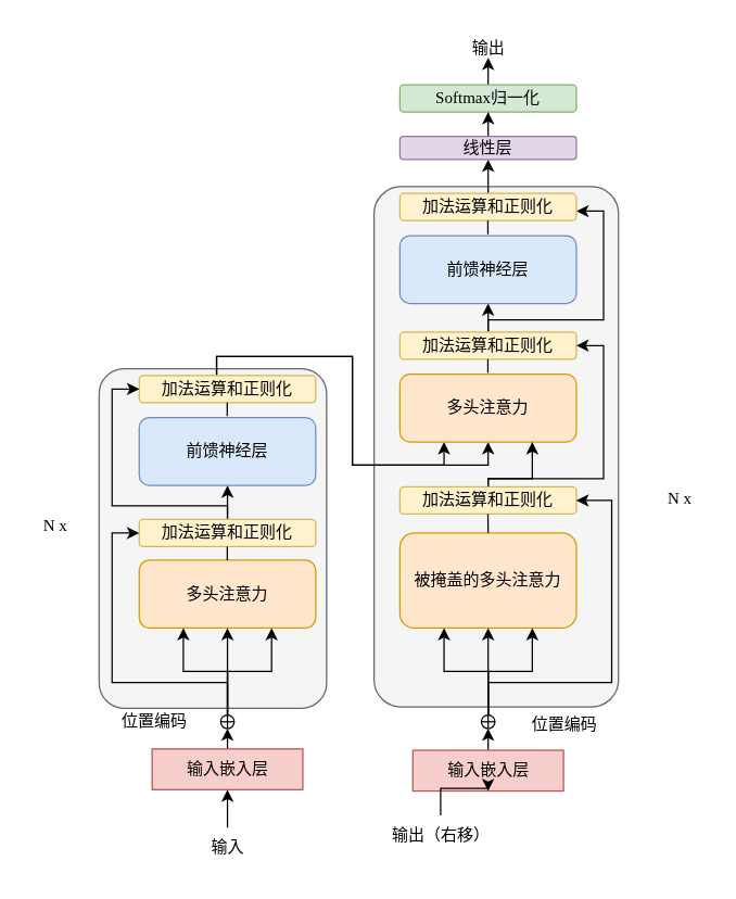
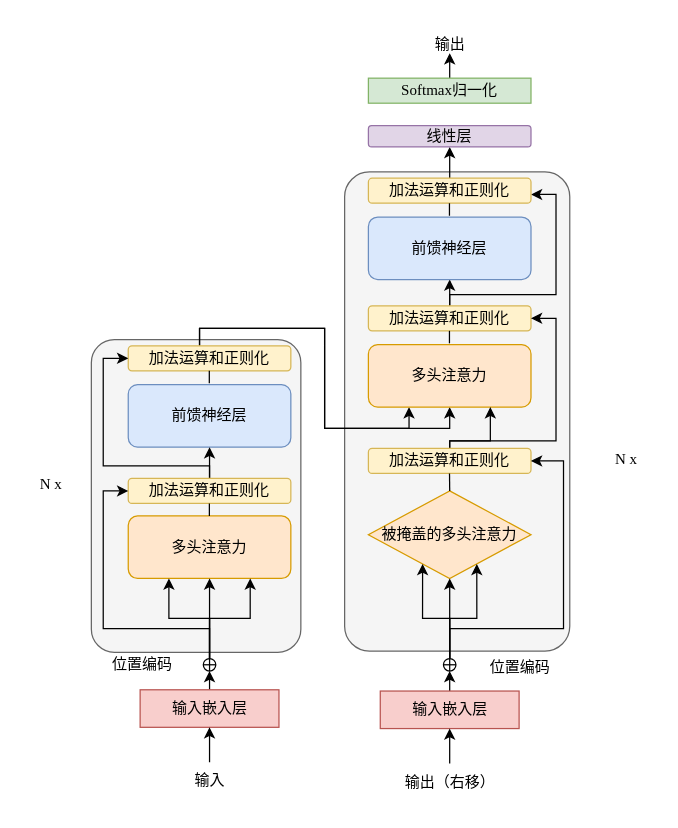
  <mxCell id="0" />
  <mxCell id="1" parent="0" />
  <mxCell id="2" value="" style="rounded=1;whiteSpace=wrap;html=1;arcSize=11;fillColor=#f5f5f5;fontColor=#333333;strokeColor=#666666;" vertex="1" parent="1"><mxGeometry x="275" y="137" width="180" height="383" as="geometry" /></mxCell>
  <mxCell id="3" value="" style="rounded=1;whiteSpace=wrap;html=1;arcSize=11;fillColor=#f5f5f5;fontColor=#333333;strokeColor=#666666;" vertex="1" parent="1"><mxGeometry x="72.5" y="271" width="167.5" height="250" as="geometry" /></mxCell>
  <mxCell id="4" style="edgeStyle=orthogonalEdgeStyle;rounded=0;orthogonalLoop=1;jettySize=auto;html=1;entryX=0.25;entryY=1;entryDx=0;entryDy=0;fontFamily=宋体-简;" edge="1" parent="1" source="6" target="27"><mxGeometry relative="1" as="geometry"><Array as="points"><mxPoint x="159" y="262" /><mxPoint x="259" y="262" /><mxPoint x="259" y="342" /><mxPoint x="327" y="342" /></Array></mxGeometry></mxCell>
  <mxCell id="5" style="edgeStyle=orthogonalEdgeStyle;rounded=0;orthogonalLoop=1;jettySize=auto;html=1;entryX=0.5;entryY=1;entryDx=0;entryDy=0;fontFamily=宋体-简;" edge="1" parent="1" source="6" target="27"><mxGeometry relative="1" as="geometry"><Array as="points"><mxPoint x="159" y="262" /><mxPoint x="259" y="262" /><mxPoint x="259" y="342" /><mxPoint x="359" y="342" /></Array></mxGeometry></mxCell>
  <mxCell id="6" value="加法运算和正则化" style="rounded=1;whiteSpace=wrap;html=1;fillColor=#fff2cc;strokeColor=#d6b656;fontFamily=宋体-简;" vertex="1" parent="1"><mxGeometry x="102" y="276" width="130" height="20" as="geometry" /></mxCell>
  <mxCell id="7" value="前馈神经层" style="rounded=1;whiteSpace=wrap;html=1;fillColor=#dae8fc;strokeColor=#6c8ebf;fontFamily=宋体-简;" vertex="1" parent="1"><mxGeometry x="102" y="307" width="130" height="50" as="geometry" /></mxCell>
  <mxCell id="8" style="edgeStyle=orthogonalEdgeStyle;rounded=0;orthogonalLoop=1;jettySize=auto;html=1;exitX=0.5;exitY=0;exitDx=0;exitDy=0;entryX=0.5;entryY=1;entryDx=0;entryDy=0;fontFamily=宋体-简;" edge="1" parent="1" source="10" target="7"><mxGeometry relative="1" as="geometry" /></mxCell>
  <mxCell id="9" style="edgeStyle=orthogonalEdgeStyle;rounded=0;orthogonalLoop=1;jettySize=auto;html=1;entryX=0;entryY=0.5;entryDx=0;entryDy=0;fontFamily=宋体-简;" edge="1" parent="1" source="10" target="6"><mxGeometry relative="1" as="geometry"><Array as="points"><mxPoint x="167" y="372" /><mxPoint x="82" y="372" /><mxPoint x="82" y="286" /></Array></mxGeometry></mxCell>
  <mxCell id="10" value="加法运算和正则化" style="rounded=1;whiteSpace=wrap;html=1;fillColor=#fff2cc;strokeColor=#d6b656;fontFamily=宋体-简;" vertex="1" parent="1"><mxGeometry x="102" y="382" width="130" height="20" as="geometry" /></mxCell>
  <mxCell id="11" value="多头注意力" style="rounded=1;whiteSpace=wrap;html=1;fillColor=#ffe6cc;strokeColor=#d79b00;fontFamily=宋体-简;" vertex="1" parent="1"><mxGeometry x="102" y="412" width="130" height="50" as="geometry" /></mxCell>
  <mxCell id="12" value="" style="endArrow=none;html=1;rounded=0;fontFamily=宋体-简;" edge="1" parent="1"><mxGeometry width="50" height="50" relative="1" as="geometry"><mxPoint x="166.86" y="412" as="sourcePoint" /><mxPoint x="166.86" y="402" as="targetPoint" /></mxGeometry></mxCell>
  <mxCell id="13" value="" style="endArrow=none;html=1;rounded=0;fontFamily=宋体-简;" edge="1" parent="1"><mxGeometry width="50" height="50" relative="1" as="geometry"><mxPoint x="166.81" y="306" as="sourcePoint" /><mxPoint x="166.81" y="296" as="targetPoint" /></mxGeometry></mxCell>
  <mxCell id="14" style="edgeStyle=orthogonalEdgeStyle;rounded=0;orthogonalLoop=1;jettySize=auto;html=1;exitX=0.5;exitY=0;exitDx=0;exitDy=0;entryX=0.5;entryY=1;entryDx=0;entryDy=0;fontFamily=宋体-简;" edge="1" parent="1" source="15" target="22"><mxGeometry relative="1" as="geometry"><mxPoint x="167" y="541" as="targetPoint" /></mxGeometry></mxCell>
  <mxCell id="15" value="输入嵌入层" style="rounded=0;whiteSpace=wrap;html=1;fontFamily=宋体-简;fillColor=#f8cecc;strokeColor=#b85450;" vertex="1" parent="1"><mxGeometry x="111.5" y="551" width="111" height="30" as="geometry" /></mxCell>
  <mxCell id="16" style="edgeStyle=orthogonalEdgeStyle;rounded=0;orthogonalLoop=1;jettySize=auto;html=1;entryX=0.5;entryY=1;entryDx=0;entryDy=0;fontFamily=宋体-简;" edge="1" parent="1" source="17" target="15"><mxGeometry relative="1" as="geometry" /></mxCell>
  <mxCell id="17" value="输入" style="text;html=1;align=center;verticalAlign=middle;resizable=0;points=[];autosize=1;strokeColor=none;fillColor=none;fontFamily=宋体-简;" vertex="1" parent="1"><mxGeometry x="142" y="609" width="50" height="30" as="geometry" /></mxCell>
  <mxCell id="18" style="edgeStyle=orthogonalEdgeStyle;rounded=0;orthogonalLoop=1;jettySize=auto;html=1;entryX=0.5;entryY=1;entryDx=0;entryDy=0;fontFamily=宋体-简;" edge="1" parent="1" source="22" target="11"><mxGeometry relative="1" as="geometry" /></mxCell>
  <mxCell id="19" style="edgeStyle=orthogonalEdgeStyle;rounded=0;orthogonalLoop=1;jettySize=auto;html=1;entryX=0.75;entryY=1;entryDx=0;entryDy=0;fontFamily=宋体-简;" edge="1" parent="1" source="22" target="11"><mxGeometry relative="1" as="geometry" /></mxCell>
  <mxCell id="20" style="edgeStyle=orthogonalEdgeStyle;rounded=0;orthogonalLoop=1;jettySize=auto;html=1;entryX=0.25;entryY=1;entryDx=0;entryDy=0;fontFamily=宋体-简;" edge="1" parent="1" source="22" target="11"><mxGeometry relative="1" as="geometry" /></mxCell>
  <mxCell id="21" style="edgeStyle=orthogonalEdgeStyle;rounded=0;orthogonalLoop=1;jettySize=auto;html=1;exitX=0.5;exitY=0;exitDx=0;exitDy=0;entryX=0;entryY=0.5;entryDx=0;entryDy=0;fontFamily=宋体-简;" edge="1" parent="1" source="22" target="10"><mxGeometry relative="1" as="geometry"><Array as="points"><mxPoint x="167" y="502" /><mxPoint x="82" y="502" /><mxPoint x="82" y="392" /></Array></mxGeometry></mxCell>
  <mxCell id="22" value="" style="shape=orEllipse;perimeter=ellipsePerimeter;whiteSpace=wrap;html=1;backgroundOutline=1;fontFamily=宋体-简;" vertex="1" parent="1"><mxGeometry x="162" y="526" width="10" height="10" as="geometry" /></mxCell>
  <mxCell id="23" value="位置编码" style="text;html=1;align=center;verticalAlign=middle;resizable=0;points=[];autosize=1;strokeColor=none;fillColor=none;fontFamily=宋体-简;" vertex="1" parent="1"><mxGeometry x="78" y="516" width="70" height="30" as="geometry" /></mxCell>
  <mxCell id="24" style="edgeStyle=orthogonalEdgeStyle;rounded=0;orthogonalLoop=1;jettySize=auto;html=1;entryX=0.5;entryY=1;entryDx=0;entryDy=0;fontFamily=宋体-简;" edge="1" parent="1" source="26" target="46"><mxGeometry relative="1" as="geometry" /></mxCell>
  <mxCell id="25" style="edgeStyle=orthogonalEdgeStyle;rounded=0;orthogonalLoop=1;jettySize=auto;html=1;entryX=1;entryY=0.5;entryDx=0;entryDy=0;fontFamily=宋体-简;" edge="1" parent="1"><mxGeometry relative="1" as="geometry"><mxPoint x="359" y="247" as="sourcePoint" /><mxPoint x="424" y="155" as="targetPoint" /><Array as="points"><mxPoint x="359" y="235" /><mxPoint x="444" y="235" /><mxPoint x="444" y="155" /></Array></mxGeometry></mxCell>
  <mxCell id="26" value="加法运算和正则化" style="rounded=1;whiteSpace=wrap;html=1;fillColor=#fff2cc;strokeColor=#d6b656;fontFamily=宋体-简;" vertex="1" parent="1"><mxGeometry x="294" y="244" width="130" height="20" as="geometry" /></mxCell>
  <mxCell id="27" value="多头注意力" style="rounded=1;whiteSpace=wrap;html=1;fillColor=#ffe6cc;strokeColor=#d79b00;fontFamily=宋体-简;" vertex="1" parent="1"><mxGeometry x="294" y="275" width="130" height="50" as="geometry" /></mxCell>
  <mxCell id="28" style="edgeStyle=orthogonalEdgeStyle;rounded=0;orthogonalLoop=1;jettySize=auto;html=1;entryX=0.75;entryY=1;entryDx=0;entryDy=0;fontFamily=宋体-简;" edge="1" parent="1" source="30" target="27"><mxGeometry relative="1" as="geometry"><Array as="points"><mxPoint x="359" y="352" /><mxPoint x="391" y="352" /></Array></mxGeometry></mxCell>
  <mxCell id="29" style="edgeStyle=orthogonalEdgeStyle;rounded=0;orthogonalLoop=1;jettySize=auto;html=1;entryX=1;entryY=0.5;entryDx=0;entryDy=0;fontFamily=宋体-简;" edge="1" parent="1" source="30" target="26"><mxGeometry relative="1" as="geometry"><Array as="points"><mxPoint x="359" y="352" /><mxPoint x="444" y="352" /><mxPoint x="444" y="254" /></Array></mxGeometry></mxCell>
  <mxCell id="30" value="加法运算和正则化" style="rounded=1;whiteSpace=wrap;html=1;fillColor=#fff2cc;strokeColor=#d6b656;fontFamily=宋体-简;" vertex="1" parent="1"><mxGeometry x="294" y="358" width="130" height="20" as="geometry" /></mxCell>
- <mxCell id="31" value="被掩盖的多头注意力" style="rounded=1;whiteSpace=wrap;html=1;fillColor=#ffe6cc;strokeColor=#d79b00;fontFamily=宋体-简;" vertex="1" parent="1"><mxGeometry x="294" y="392" width="130" height="70" as="geometry" /></mxCell>
+ <mxCell id="31" value="被掩盖的多头注意力" style="rhombus;whiteSpace=wrap;html=1;fillColor=#ffe6cc;strokeColor=#d79b00;fontFamily=宋体-简;" vertex="1" parent="1"><mxGeometry x="294" y="392" width="130" height="70" as="geometry" /></mxCell>
  <mxCell id="32" value="" style="endArrow=none;html=1;rounded=0;exitX=0.5;exitY=0;exitDx=0;exitDy=0;fontFamily=宋体-简;" edge="1" parent="1" source="31"><mxGeometry width="50" height="50" relative="1" as="geometry"><mxPoint x="358.86" y="388" as="sourcePoint" /><mxPoint x="358.86" y="378" as="targetPoint" /></mxGeometry></mxCell>
  <mxCell id="33" value="" style="endArrow=none;html=1;rounded=0;fontFamily=宋体-简;" edge="1" parent="1"><mxGeometry width="50" height="50" relative="1" as="geometry"><mxPoint x="358.81" y="274" as="sourcePoint" /><mxPoint x="358.81" y="264" as="targetPoint" /></mxGeometry></mxCell>
  <mxCell id="34" style="edgeStyle=orthogonalEdgeStyle;rounded=0;orthogonalLoop=1;jettySize=auto;html=1;exitX=0.5;exitY=0;exitDx=0;exitDy=0;entryX=0.5;entryY=1;entryDx=0;entryDy=0;fontFamily=宋体-简;" edge="1" parent="1" source="35" target="42"><mxGeometry relative="1" as="geometry" /></mxCell>
  <mxCell id="35" value="输入嵌入层" style="rounded=0;whiteSpace=wrap;html=1;fontFamily=宋体-简;fillColor=#f8cecc;strokeColor=#b85450;" vertex="1" parent="1"><mxGeometry x="303.5" y="552" width="111" height="30" as="geometry" /></mxCell>
  <mxCell id="36" style="edgeStyle=orthogonalEdgeStyle;rounded=0;orthogonalLoop=1;jettySize=auto;html=1;entryX=0.5;entryY=1;entryDx=0;entryDy=0;fontFamily=宋体-简;" edge="1" parent="1" source="37" target="35"><mxGeometry relative="1" as="geometry" /></mxCell>
- <mxCell id="37" value="输出（右移）" style="text;html=1;align=center;verticalAlign=middle;resizable=0;points=[];autosize=1;strokeColor=none;fillColor=none;fontFamily=宋体-简;" vertex="1" parent="1"><mxGeometry x="274" y="600" width="100" height="30" as="geometry" /></mxCell>
+ <mxCell id="37" value="输出（右移）" style="text;html=1;align=center;verticalAlign=middle;resizable=0;points=[];autosize=1;strokeColor=none;fillColor=none;fontFamily=宋体-简;" vertex="1" parent="1"><mxGeometry x="309" y="610" width="100" height="30" as="geometry" /></mxCell>
  <mxCell id="38" style="edgeStyle=orthogonalEdgeStyle;rounded=0;orthogonalLoop=1;jettySize=auto;html=1;entryX=0.5;entryY=1;entryDx=0;entryDy=0;fontFamily=宋体-简;" edge="1" parent="1" source="42" target="31"><mxGeometry relative="1" as="geometry" /></mxCell>
  <mxCell id="39" style="edgeStyle=orthogonalEdgeStyle;rounded=0;orthogonalLoop=1;jettySize=auto;html=1;entryX=0.75;entryY=1;entryDx=0;entryDy=0;fontFamily=宋体-简;" edge="1" parent="1" source="42" target="31"><mxGeometry relative="1" as="geometry" /></mxCell>
  <mxCell id="40" style="edgeStyle=orthogonalEdgeStyle;rounded=0;orthogonalLoop=1;jettySize=auto;html=1;entryX=0.25;entryY=1;entryDx=0;entryDy=0;fontFamily=宋体-简;" edge="1" parent="1" source="42" target="31"><mxGeometry relative="1" as="geometry" /></mxCell>
  <mxCell id="41" style="edgeStyle=orthogonalEdgeStyle;rounded=0;orthogonalLoop=1;jettySize=auto;html=1;entryX=1;entryY=0.5;entryDx=0;entryDy=0;fontFamily=宋体-简;" edge="1" parent="1" source="42" target="30"><mxGeometry relative="1" as="geometry"><Array as="points"><mxPoint x="359" y="502" /><mxPoint x="450" y="502" /><mxPoint x="450" y="368" /></Array></mxGeometry></mxCell>
  <mxCell id="42" value="" style="shape=orEllipse;perimeter=ellipsePerimeter;whiteSpace=wrap;html=1;backgroundOutline=1;fontFamily=宋体-简;" vertex="1" parent="1"><mxGeometry x="354" y="526" width="10" height="10" as="geometry" /></mxCell>
  <mxCell id="43" value="位置编码" style="text;html=1;align=center;verticalAlign=middle;resizable=0;points=[];autosize=1;strokeColor=none;fillColor=none;fontFamily=宋体-简;" vertex="1" parent="1"><mxGeometry x="380" y="518" width="70" height="30" as="geometry" /></mxCell>
  <mxCell id="44" style="edgeStyle=orthogonalEdgeStyle;rounded=0;orthogonalLoop=1;jettySize=auto;html=1;exitX=0.5;exitY=0;exitDx=0;exitDy=0;entryX=0.5;entryY=1;entryDx=0;entryDy=0;" edge="1" parent="1" source="45" target="49"><mxGeometry relative="1" as="geometry" /></mxCell>
  <mxCell id="45" value="加法运算和正则化" style="rounded=1;whiteSpace=wrap;html=1;fillColor=#fff2cc;strokeColor=#d6b656;fontFamily=宋体-简;" vertex="1" parent="1"><mxGeometry x="294" y="142" width="130" height="20" as="geometry" /></mxCell>
  <mxCell id="46" value="前馈神经层" style="rounded=1;whiteSpace=wrap;html=1;fillColor=#dae8fc;strokeColor=#6c8ebf;fontFamily=宋体-简;" vertex="1" parent="1"><mxGeometry x="294" y="173" width="130" height="50" as="geometry" /></mxCell>
  <mxCell id="47" value="" style="endArrow=none;html=1;rounded=0;fontFamily=宋体-简;" edge="1" parent="1"><mxGeometry width="50" height="50" relative="1" as="geometry"><mxPoint x="358.81" y="172" as="sourcePoint" /><mxPoint x="358.81" y="162" as="targetPoint" /></mxGeometry></mxCell>
- <mxCell id="48" style="edgeStyle=orthogonalEdgeStyle;rounded=0;orthogonalLoop=1;jettySize=auto;html=1;entryX=0.5;entryY=1;entryDx=0;entryDy=0;" edge="1" parent="1" source="49" target="51"><mxGeometry relative="1" as="geometry" /></mxCell>
  <mxCell id="49" value="线性层" style="rounded=1;whiteSpace=wrap;html=1;fillColor=#e1d5e7;strokeColor=#9673a6;fontFamily=宋体-简;" vertex="1" parent="1"><mxGeometry x="294" y="100" width="130" height="17" as="geometry" /></mxCell>
  <mxCell id="50" style="edgeStyle=orthogonalEdgeStyle;rounded=0;orthogonalLoop=1;jettySize=auto;html=1;fontFamily=宋体-简;" edge="1" parent="1" source="51"><mxGeometry relative="1" as="geometry"><mxPoint x="359" y="42" as="targetPoint" /></mxGeometry></mxCell>
- <mxCell id="51" value="Softmax归一化" style="rounded=1;whiteSpace=wrap;html=1;fillColor=#d5e8d4;strokeColor=#82b366;fontFamily=宋体-简;" vertex="1" parent="1"><mxGeometry x="294" y="62" width="130" height="20" as="geometry" /></mxCell>
+ <mxCell id="51" value="Softmax归一化" style="whiteSpace=wrap;html=1;fillColor=#d5e8d4;strokeColor=#82b366;fontFamily=宋体-简;rounded=0;" vertex="1" parent="1"><mxGeometry x="294" y="62" width="130" height="20" as="geometry" /></mxCell>
  <mxCell id="52" value="输出" style="text;html=1;align=center;verticalAlign=middle;resizable=0;points=[];autosize=1;strokeColor=none;fillColor=none;fontFamily=宋体-简;" vertex="1" parent="1"><mxGeometry x="334" y="20" width="50" height="30" as="geometry" /></mxCell>
  <mxCell id="53" value="&lt;font face=&quot;Times New Roman&quot;&gt;N x&lt;/font&gt;" style="text;html=1;align=center;verticalAlign=middle;resizable=0;points=[];autosize=1;strokeColor=none;fillColor=none;" vertex="1" parent="1"><mxGeometry x="20" y="372" width="40" height="30" as="geometry" /></mxCell>
  <mxCell id="54" value="&lt;font face=&quot;Times New Roman&quot;&gt;N x&lt;/font&gt;" style="text;html=1;align=center;verticalAlign=middle;resizable=0;points=[];autosize=1;strokeColor=none;fillColor=none;" vertex="1" parent="1"><mxGeometry x="480" y="352" width="40" height="30" as="geometry" /></mxCell>
